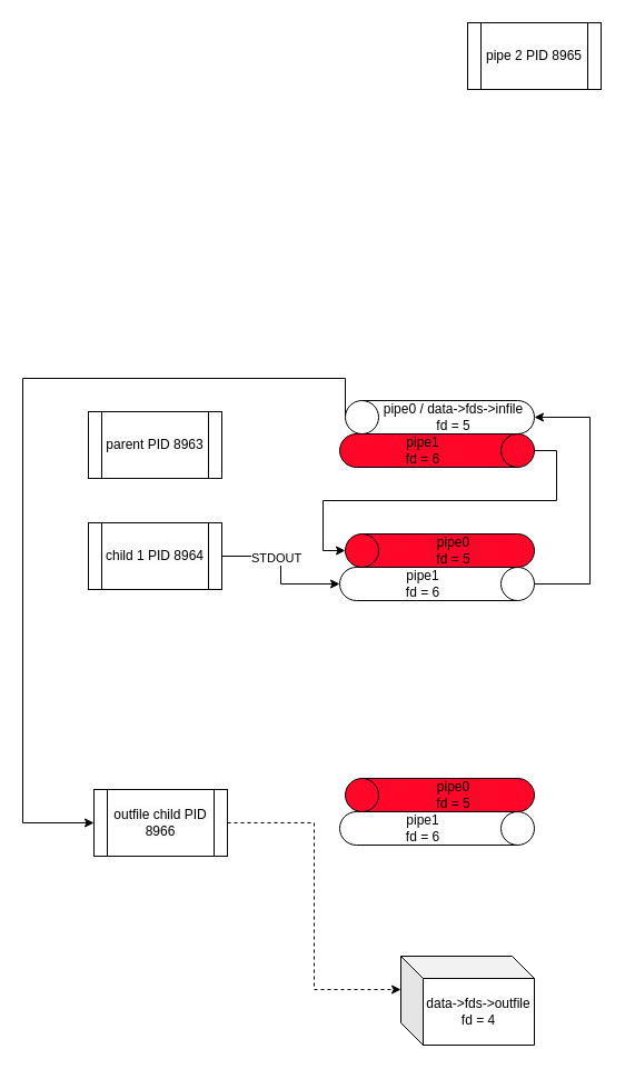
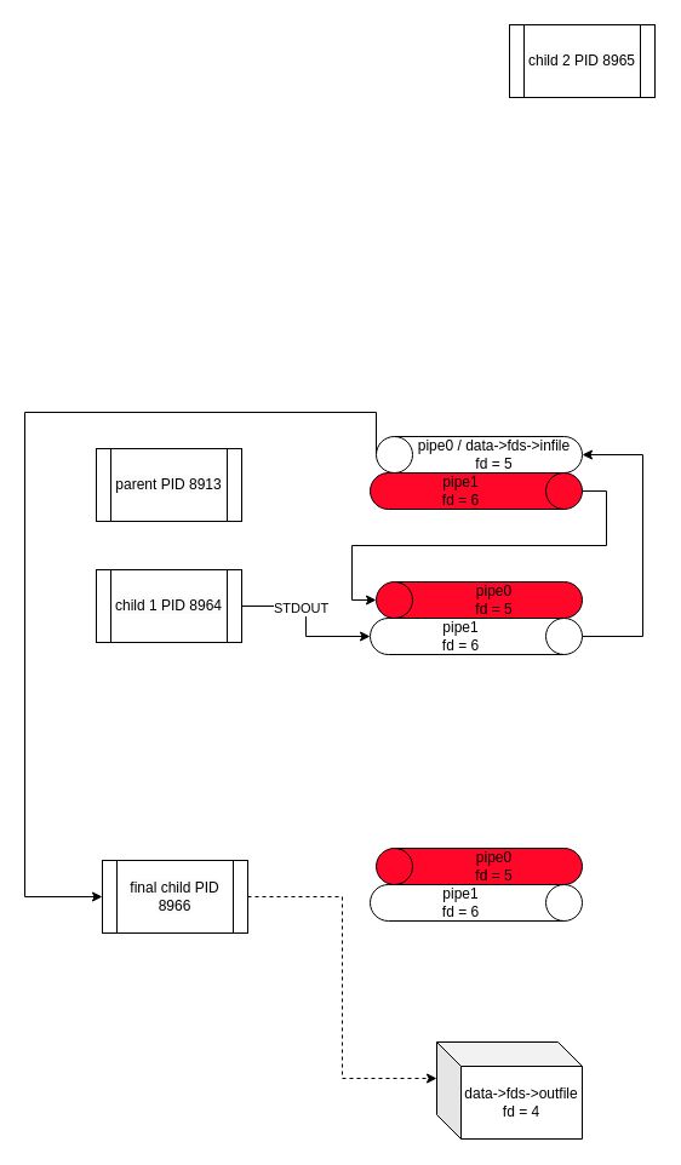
  <mxCell id="0" />
  <mxCell id="1" parent="0" />
  <mxCell id="2" style="edgeStyle=orthogonalEdgeStyle;rounded=0;orthogonalLoop=1;jettySize=auto;html=1;entryX=0;entryY=0.5;entryDx=0;entryDy=0;exitX=0.5;exitY=0;exitDx=0;exitDy=0;exitPerimeter=0;" edge="1" parent="1" source="3" target="10"><mxGeometry relative="1" as="geometry"><mxPoint x="30" y="710" as="targetPoint" /><Array as="points"><mxPoint x="310" y="340" /><mxPoint x="20" y="340" /><mxPoint x="20" y="740" /></Array></mxGeometry></mxCell>
  <mxCell id="3" value="pipe0 / data-&gt;fds-&gt;infile&lt;div&gt;fd = 5&lt;/div&gt;" style="shape=cylinder3;whiteSpace=wrap;html=1;boundedLbl=1;backgroundOutline=1;size=15;direction=north;" vertex="1" parent="1"><mxGeometry x="310" y="360" width="170" height="30" as="geometry" /></mxCell>
  <mxCell id="4" value="data-&gt;fds-&gt;outfile&lt;div&gt;fd = 4&lt;/div&gt;" style="shape=cube;whiteSpace=wrap;html=1;boundedLbl=1;backgroundOutline=1;darkOpacity=0.05;darkOpacity2=0.1;" vertex="1" parent="1"><mxGeometry x="360" y="860" width="120" height="80" as="geometry" /></mxCell>
  <mxCell id="5" style="edgeStyle=orthogonalEdgeStyle;rounded=0;orthogonalLoop=1;jettySize=auto;html=1;entryX=0.5;entryY=0;entryDx=0;entryDy=0;entryPerimeter=0;exitX=0.5;exitY=0;exitDx=0;exitDy=0;exitPerimeter=0;" edge="1" parent="1" source="6" target="11"><mxGeometry relative="1" as="geometry"><mxPoint x="270" y="460" as="targetPoint" /></mxGeometry></mxCell>
  <mxCell id="6" value="pipe1&lt;div&gt;fd = 6&lt;/div&gt;" style="shape=cylinder3;whiteSpace=wrap;html=1;boundedLbl=1;backgroundOutline=1;size=15;direction=south;fillColor=light-dark(#FF0728,#000000);" vertex="1" parent="1"><mxGeometry x="305" y="390" width="175" height="30" as="geometry" /></mxCell>
- <mxCell id="7" value="&lt;span style=&quot;color: rgb(0, 0, 0); font-family: Helvetica; font-size: 12px; font-style: normal; font-variant-ligatures: normal; font-variant-caps: normal; font-weight: 400; letter-spacing: normal; orphans: 2; text-align: center; text-indent: 0px; text-transform: none; widows: 2; word-spacing: 0px; -webkit-text-stroke-width: 0px; white-space: normal; background-color: rgb(251, 251, 251); text-decoration-thickness: initial; text-decoration-style: initial; text-decoration-color: initial; display: inline !important; float: none;&quot;&gt;parent PID 8963&lt;/span&gt;" style="shape=process;whiteSpace=wrap;html=1;backgroundOutline=1;" vertex="1" parent="1"><mxGeometry x="79" y="370" width="120" height="60" as="geometry" /></mxCell>
+ <mxCell id="7" value="&lt;span style=&quot;color: rgb(0, 0, 0); font-family: Helvetica; font-size: 12px; font-style: normal; font-variant-ligatures: normal; font-variant-caps: normal; font-weight: 400; letter-spacing: normal; orphans: 2; text-align: center; text-indent: 0px; text-transform: none; widows: 2; word-spacing: 0px; -webkit-text-stroke-width: 0px; white-space: normal; background-color: rgb(251, 251, 251); text-decoration-thickness: initial; text-decoration-style: initial; text-decoration-color: initial; display: inline !important; float: none;&quot;&gt;parent PID 8913&lt;/span&gt;" style="shape=process;whiteSpace=wrap;html=1;backgroundOutline=1;" vertex="1" parent="1"><mxGeometry x="79" y="370" width="120" height="60" as="geometry" /></mxCell>
  <mxCell id="8" value="&lt;span style=&quot;color: rgb(0, 0, 0); font-family: Helvetica; font-size: 12px; font-style: normal; font-variant-ligatures: normal; font-variant-caps: normal; font-weight: 400; letter-spacing: normal; orphans: 2; text-align: center; text-indent: 0px; text-transform: none; widows: 2; word-spacing: 0px; -webkit-text-stroke-width: 0px; white-space: normal; background-color: rgb(251, 251, 251); text-decoration-thickness: initial; text-decoration-style: initial; text-decoration-color: initial; display: inline !important; float: none;&quot;&gt;child 1 PID 8964&lt;/span&gt;" style="shape=process;whiteSpace=wrap;html=1;backgroundOutline=1;" vertex="1" parent="1"><mxGeometry x="79" y="470" width="120" height="60" as="geometry" /></mxCell>
- <mxCell id="9" value="&lt;span style=&quot;color: rgb(0, 0, 0); font-family: Helvetica; font-size: 12px; font-style: normal; font-variant-ligatures: normal; font-variant-caps: normal; font-weight: 400; letter-spacing: normal; orphans: 2; text-align: center; text-indent: 0px; text-transform: none; widows: 2; word-spacing: 0px; -webkit-text-stroke-width: 0px; white-space: normal; background-color: rgb(251, 251, 251); text-decoration-thickness: initial; text-decoration-style: initial; text-decoration-color: initial; display: inline !important; float: none;&quot;&gt;pipe 2 PID 8965&lt;/span&gt;" style="shape=process;whiteSpace=wrap;html=1;backgroundOutline=1;" vertex="1" parent="1"><mxGeometry x="420" y="20" width="120" height="60" as="geometry" /></mxCell>
- <mxCell id="10" value="&lt;span style=&quot;color: rgb(0, 0, 0); font-family: Helvetica; font-size: 12px; font-style: normal; font-variant-ligatures: normal; font-variant-caps: normal; font-weight: 400; letter-spacing: normal; orphans: 2; text-align: center; text-indent: 0px; text-transform: none; widows: 2; word-spacing: 0px; -webkit-text-stroke-width: 0px; white-space: normal; background-color: rgb(251, 251, 251); text-decoration-thickness: initial; text-decoration-style: initial; text-decoration-color: initial; display: inline !important; float: none;&quot;&gt;outfile child PID 8966&lt;/span&gt;" style="shape=process;whiteSpace=wrap;html=1;backgroundOutline=1;" vertex="1" parent="1"><mxGeometry x="84" y="710" width="120" height="60" as="geometry" /></mxCell>
+ <mxCell id="9" value="&lt;span style=&quot;color: rgb(0, 0, 0); font-family: Helvetica; font-size: 12px; font-style: normal; font-variant-ligatures: normal; font-variant-caps: normal; font-weight: 400; letter-spacing: normal; orphans: 2; text-align: center; text-indent: 0px; text-transform: none; widows: 2; word-spacing: 0px; -webkit-text-stroke-width: 0px; white-space: normal; background-color: rgb(251, 251, 251); text-decoration-thickness: initial; text-decoration-style: initial; text-decoration-color: initial; display: inline !important; float: none;&quot;&gt;child 2 PID 8965&lt;/span&gt;" style="shape=process;whiteSpace=wrap;html=1;backgroundOutline=1;" vertex="1" parent="1"><mxGeometry x="420" y="20" width="120" height="60" as="geometry" /></mxCell>
+ <mxCell id="10" value="&lt;span style=&quot;color: rgb(0, 0, 0); font-family: Helvetica; font-size: 12px; font-style: normal; font-variant-ligatures: normal; font-variant-caps: normal; font-weight: 400; letter-spacing: normal; orphans: 2; text-align: center; text-indent: 0px; text-transform: none; widows: 2; word-spacing: 0px; -webkit-text-stroke-width: 0px; white-space: normal; background-color: rgb(251, 251, 251); text-decoration-thickness: initial; text-decoration-style: initial; text-decoration-color: initial; display: inline !important; float: none;&quot;&gt;final child PID 8966&lt;/span&gt;" style="shape=process;whiteSpace=wrap;html=1;backgroundOutline=1;" vertex="1" parent="1"><mxGeometry x="84" y="710" width="120" height="60" as="geometry" /></mxCell>
  <mxCell id="11" value="pipe0&lt;div&gt;fd = 5&lt;/div&gt;" style="shape=cylinder3;whiteSpace=wrap;html=1;boundedLbl=1;backgroundOutline=1;size=15;direction=north;fillColor=light-dark(#FF0728,var(--ge-dark-color, #121212));" vertex="1" parent="1"><mxGeometry x="310" y="480" width="170" height="30" as="geometry" /></mxCell>
  <mxCell id="12" style="edgeStyle=orthogonalEdgeStyle;rounded=0;orthogonalLoop=1;jettySize=auto;html=1;entryX=0.5;entryY=1;entryDx=0;entryDy=0;entryPerimeter=0;" edge="1" parent="1" source="13" target="3"><mxGeometry relative="1" as="geometry"><mxPoint x="530" y="525" as="targetPoint" /><Array as="points"><mxPoint x="530" y="525" /><mxPoint x="530" y="375" /></Array></mxGeometry></mxCell>
  <mxCell id="13" value="pipe1&lt;div&gt;fd = 6&lt;/div&gt;" style="shape=cylinder3;whiteSpace=wrap;html=1;boundedLbl=1;backgroundOutline=1;size=15;direction=south;" vertex="1" parent="1"><mxGeometry x="305" y="510" width="175" height="30" as="geometry" /></mxCell>
  <mxCell id="14" style="edgeStyle=orthogonalEdgeStyle;rounded=0;orthogonalLoop=1;jettySize=auto;html=1;entryX=0.5;entryY=1;entryDx=0;entryDy=0;entryPerimeter=0;" edge="1" parent="1" source="8" target="13"><mxGeometry relative="1" as="geometry" /></mxCell>
  <mxCell id="15" value="STDOUT" style="edgeLabel;html=1;align=center;verticalAlign=middle;resizable=0;points=[];" vertex="1" connectable="0" parent="14"><mxGeometry x="-0.261" y="-1" relative="1" as="geometry"><mxPoint as="offset" /></mxGeometry></mxCell>
  <mxCell id="16" value="pipe0&lt;div&gt;fd = 5&lt;/div&gt;" style="shape=cylinder3;whiteSpace=wrap;html=1;boundedLbl=1;backgroundOutline=1;size=15;direction=north;fillColor=light-dark(#FF0728,var(--ge-dark-color, #121212));" vertex="1" parent="1"><mxGeometry x="310" y="700" width="170" height="30" as="geometry" /></mxCell>
  <mxCell id="17" value="pipe1&lt;div&gt;fd = 6&lt;/div&gt;" style="shape=cylinder3;whiteSpace=wrap;html=1;boundedLbl=1;backgroundOutline=1;size=15;direction=south;" vertex="1" parent="1"><mxGeometry x="305" y="730" width="175" height="30" as="geometry" /></mxCell>
  <mxCell id="18" style="edgeStyle=orthogonalEdgeStyle;rounded=0;orthogonalLoop=1;jettySize=auto;html=1;entryX=0;entryY=0;entryDx=0;entryDy=30;entryPerimeter=0;dashed=1;" edge="1" parent="1" source="10" target="4"><mxGeometry relative="1" as="geometry" /></mxCell>
